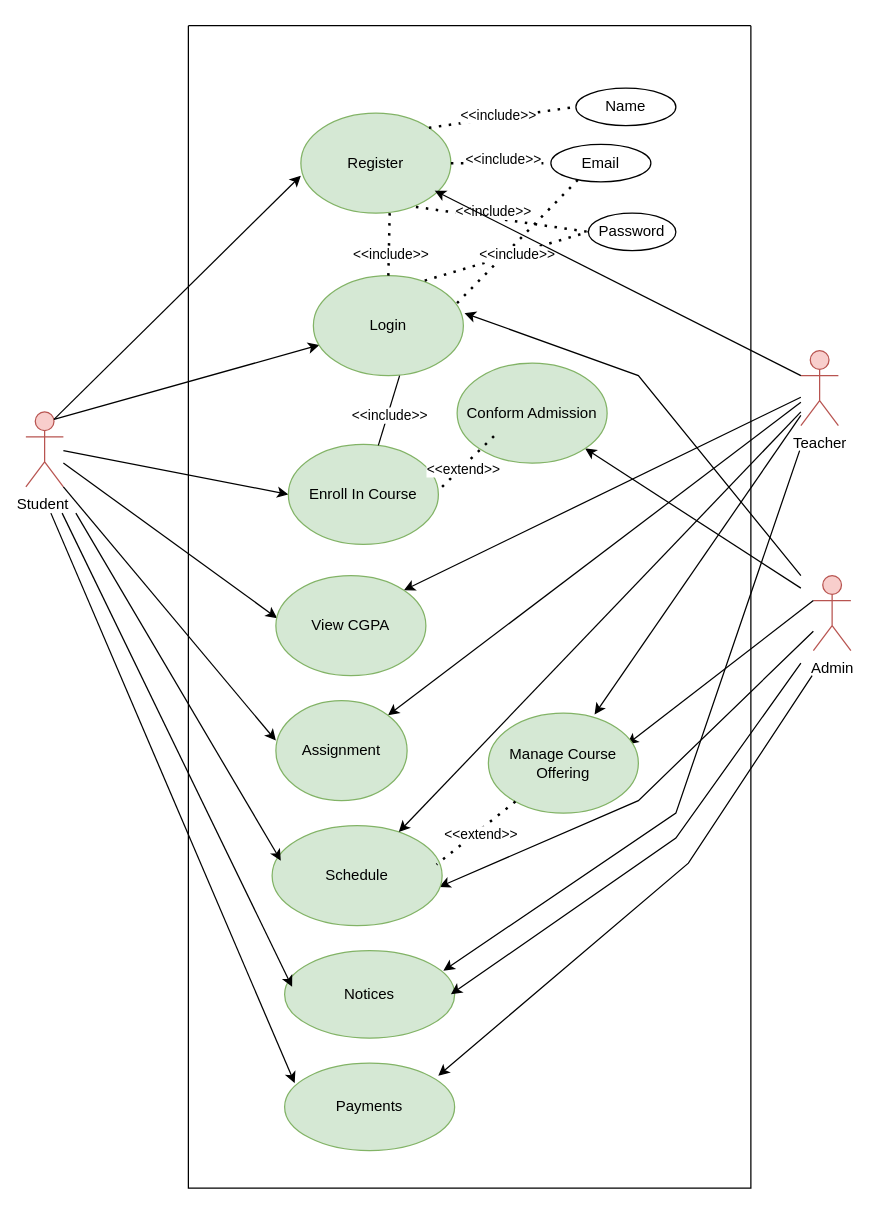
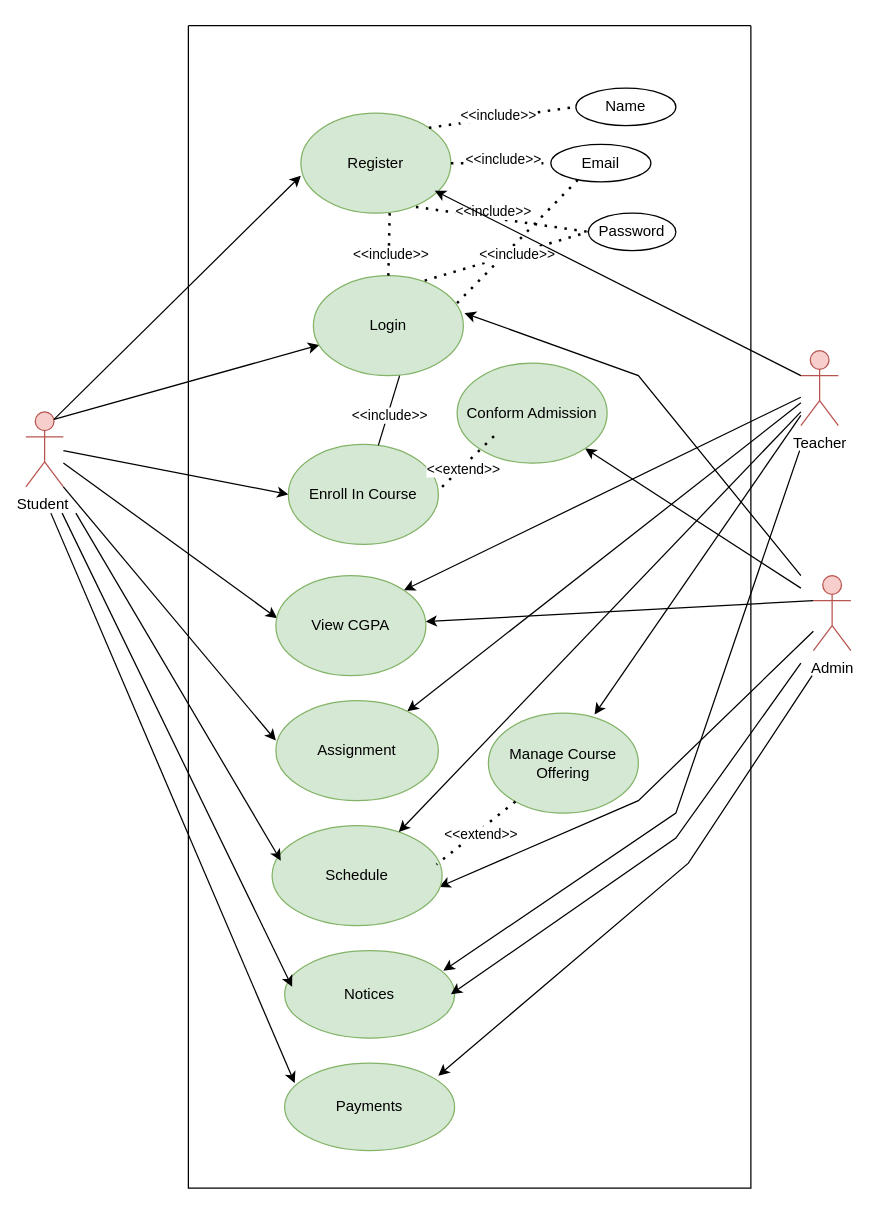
  <mxCell id="0" />
  <mxCell id="1" parent="0" />
  <mxCell id="2" value="Student&amp;nbsp;" style="shape=umlActor;verticalLabelPosition=bottom;verticalAlign=top;html=1;outlineConnect=0;fillColor=#f8cecc;strokeColor=#b85450;" parent="1" vertex="1"><mxGeometry x="20" y="329" width="30" height="60" as="geometry" /></mxCell>
  <mxCell id="3" value="Teacher" style="shape=umlActor;verticalLabelPosition=bottom;verticalAlign=top;html=1;outlineConnect=0;fillColor=#f8cecc;strokeColor=#b85450;" parent="1" vertex="1"><mxGeometry x="640" y="280" width="30" height="60" as="geometry" /></mxCell>
  <mxCell id="4" value="Admin" style="shape=umlActor;verticalLabelPosition=bottom;verticalAlign=top;html=1;outlineConnect=0;fillColor=#f8cecc;strokeColor=#b85450;" parent="1" vertex="1"><mxGeometry x="650" y="460" width="30" height="60" as="geometry" /></mxCell>
  <mxCell id="5" value="" style="endArrow=classic;html=1;rounded=0;entryX=0;entryY=0.625;entryDx=0;entryDy=0;entryPerimeter=0;exitX=0.75;exitY=0.1;exitDx=0;exitDy=0;exitPerimeter=0;" parent="1" source="2" target="28" edge="1"><mxGeometry width="50" height="50" relative="1" as="geometry"><mxPoint x="40" y="319" as="sourcePoint" /><mxPoint x="90" y="269" as="targetPoint" /></mxGeometry></mxCell>
  <mxCell id="6" value="" style="endArrow=classic;html=1;rounded=0;exitX=0.75;exitY=0.1;exitDx=0;exitDy=0;exitPerimeter=0;" parent="1" source="2" target="25" edge="1"><mxGeometry width="50" height="50" relative="1" as="geometry"><mxPoint x="30" y="330" as="sourcePoint" /><mxPoint x="80" y="280" as="targetPoint" /></mxGeometry></mxCell>
  <mxCell id="7" value="" style="endArrow=classic;html=1;rounded=0;entryX=0;entryY=0.5;entryDx=0;entryDy=0;" parent="1" target="23" edge="1"><mxGeometry width="50" height="50" relative="1" as="geometry"><mxPoint x="50" y="360" as="sourcePoint" /><mxPoint x="100" y="290" as="targetPoint" /></mxGeometry></mxCell>
  <mxCell id="8" value="" style="endArrow=classic;html=1;rounded=0;entryX=1;entryY=1;entryDx=0;entryDy=0;" parent="1" target="24" edge="1"><mxGeometry width="50" height="50" relative="1" as="geometry"><mxPoint x="640" y="470" as="sourcePoint" /><mxPoint x="390" y="410" as="targetPoint" /></mxGeometry></mxCell>
  <mxCell id="9" value="" style="endArrow=classic;html=1;rounded=0;entryX=0.008;entryY=0.425;entryDx=0;entryDy=0;entryPerimeter=0;" parent="1" source="2" target="22" edge="1"><mxGeometry width="50" height="50" relative="1" as="geometry"><mxPoint x="70" y="410" as="sourcePoint" /><mxPoint x="120" y="360" as="targetPoint" /></mxGeometry></mxCell>
- <mxCell id="10" value="" style="endArrow=classic;html=1;rounded=0;exitX=0;exitY=0.333;exitDx=0;exitDy=0;exitPerimeter=0;entryX=0.925;entryY=0.313;entryDx=0;entryDy=0;entryPerimeter=0;" parent="1" source="4" target="19" edge="1"><mxGeometry width="50" height="50" relative="1" as="geometry"><mxPoint x="560" y="520" as="sourcePoint" /><mxPoint x="610" y="470" as="targetPoint" /></mxGeometry></mxCell>
+ <mxCell id="10" value="" style="endArrow=classic;html=1;rounded=0;exitX=0;exitY=0.333;exitDx=0;exitDy=0;exitPerimeter=0;" parent="1" source="4" target="22" edge="1"><mxGeometry width="50" height="50" relative="1" as="geometry"><mxPoint x="560" y="520" as="sourcePoint" /><mxPoint x="610" y="470" as="targetPoint" /></mxGeometry></mxCell>
  <mxCell id="11" value="" style="endArrow=classic;html=1;rounded=0;" parent="1" source="3" target="17" edge="1"><mxGeometry width="50" height="50" relative="1" as="geometry"><mxPoint x="570" y="480" as="sourcePoint" /><mxPoint x="620" y="430" as="targetPoint" /></mxGeometry></mxCell>
  <mxCell id="12" value="" style="endArrow=classic;html=1;rounded=0;entryX=1;entryY=0;entryDx=0;entryDy=0;" parent="1" source="3" target="22" edge="1"><mxGeometry width="50" height="50" relative="1" as="geometry"><mxPoint x="340" y="460" as="sourcePoint" /><mxPoint x="390" y="410" as="targetPoint" /></mxGeometry></mxCell>
  <mxCell id="13" value="" style="endArrow=classic;html=1;rounded=0;entryX=0.708;entryY=0.013;entryDx=0;entryDy=0;entryPerimeter=0;" parent="1" source="3" target="19" edge="1"><mxGeometry width="50" height="50" relative="1" as="geometry"><mxPoint x="340" y="460" as="sourcePoint" /><mxPoint x="390" y="410" as="targetPoint" /></mxGeometry></mxCell>
  <mxCell id="14" value="" style="endArrow=classic;html=1;rounded=0;entryX=0.983;entryY=0.613;entryDx=0;entryDy=0;entryPerimeter=0;" parent="1" source="4" target="18" edge="1"><mxGeometry width="50" height="50" relative="1" as="geometry"><mxPoint x="340" y="450" as="sourcePoint" /><mxPoint x="390" y="400" as="targetPoint" /><Array as="points"><mxPoint x="510" y="640" /></Array></mxGeometry></mxCell>
  <mxCell id="15" value="" style="swimlane;startSize=0;" parent="1" vertex="1"><mxGeometry x="150" y="20" width="450" height="930" as="geometry" /></mxCell>
  <mxCell id="16" value="Name" style="ellipse;whiteSpace=wrap;html=1;" parent="15" vertex="1"><mxGeometry x="310" y="50" width="80" height="30" as="geometry" /></mxCell>
- <mxCell id="17" value="Assignment" style="ellipse;whiteSpace=wrap;html=1;fillColor=#d5e8d4;strokeColor=#82b366;" parent="15" vertex="1"><mxGeometry x="70" y="540" width="105" height="80" as="geometry" /></mxCell>
+ <mxCell id="17" value="Assignment" style="ellipse;whiteSpace=wrap;html=1;fillColor=#d5e8d4;strokeColor=#82b366;" parent="15" vertex="1"><mxGeometry x="70" y="540" width="130" height="80" as="geometry" /></mxCell>
  <mxCell id="18" value="Schedule" style="ellipse;whiteSpace=wrap;html=1;fillColor=#d5e8d4;strokeColor=#82b366;" parent="15" vertex="1"><mxGeometry x="67" y="640" width="136" height="80" as="geometry" /></mxCell>
  <mxCell id="19" value="Manage Course Offering" style="ellipse;whiteSpace=wrap;html=1;fillColor=#d5e8d4;strokeColor=#82b366;" parent="15" vertex="1"><mxGeometry x="240" y="550" width="120" height="80" as="geometry" /></mxCell>
  <mxCell id="20" value="" style="endArrow=none;dashed=1;html=1;dashPattern=1 3;strokeWidth=2;rounded=0;entryX=0.967;entryY=0.388;entryDx=0;entryDy=0;entryPerimeter=0;" parent="15" source="19" target="18" edge="1"><mxGeometry width="50" height="50" relative="1" as="geometry"><mxPoint x="300" y="550" as="sourcePoint" /><mxPoint x="101" y="699" as="targetPoint" /><Array as="points" /></mxGeometry></mxCell>
  <mxCell id="21" value="&amp;lt;&amp;lt;extend&amp;gt;&amp;gt;" style="edgeLabel;html=1;align=center;verticalAlign=middle;resizable=0;points=[];" parent="20" vertex="1" connectable="0"><mxGeometry x="-0.049" y="3" relative="1" as="geometry"><mxPoint as="offset" /></mxGeometry></mxCell>
  <mxCell id="22" value="View CGPA" style="ellipse;whiteSpace=wrap;html=1;fillColor=#d5e8d4;strokeColor=#82b366;" parent="15" vertex="1"><mxGeometry x="70" y="440" width="120" height="80" as="geometry" /></mxCell>
  <mxCell id="23" value="Enroll In Course" style="ellipse;whiteSpace=wrap;html=1;fillColor=#d5e8d4;strokeColor=#82b366;" parent="15" vertex="1"><mxGeometry x="80" y="335" width="120" height="80" as="geometry" /></mxCell>
  <mxCell id="24" value="Conform Admission" style="ellipse;whiteSpace=wrap;html=1;fillColor=#d5e8d4;strokeColor=#82b366;" parent="15" vertex="1"><mxGeometry x="215" y="270" width="120" height="80" as="geometry" /></mxCell>
  <mxCell id="25" value="Login" style="ellipse;whiteSpace=wrap;html=1;fillColor=#d5e8d4;strokeColor=#82b366;" parent="15" vertex="1"><mxGeometry x="100" y="200" width="120" height="80" as="geometry" /></mxCell>
  <mxCell id="26" value="" style="endArrow=none;html=1;rounded=0;entryX=0.575;entryY=1;entryDx=0;entryDy=0;entryPerimeter=0;" parent="15" source="23" target="25" edge="1"><mxGeometry width="50" height="50" relative="1" as="geometry"><mxPoint x="200" y="430" as="sourcePoint" /><mxPoint x="250" y="380" as="targetPoint" /></mxGeometry></mxCell>
  <mxCell id="27" value="&amp;lt;&amp;lt;include&amp;gt;&amp;gt;" style="edgeLabel;html=1;align=center;verticalAlign=middle;resizable=0;points=[];" parent="26" vertex="1" connectable="0"><mxGeometry x="-0.113" y="-1" relative="1" as="geometry"><mxPoint as="offset" /></mxGeometry></mxCell>
  <mxCell id="28" value="Register" style="ellipse;whiteSpace=wrap;html=1;fillColor=#d5e8d4;strokeColor=#82b366;" parent="15" vertex="1"><mxGeometry x="90" y="70" width="120" height="80" as="geometry" /></mxCell>
  <mxCell id="29" value="" style="endArrow=none;dashed=1;html=1;dashPattern=1 3;strokeWidth=2;rounded=0;entryX=0.592;entryY=1;entryDx=0;entryDy=0;exitX=0.5;exitY=0;exitDx=0;exitDy=0;entryPerimeter=0;" parent="15" source="25" target="28" edge="1"><mxGeometry width="50" height="50" relative="1" as="geometry"><mxPoint x="200" y="430" as="sourcePoint" /><mxPoint x="250" y="380" as="targetPoint" /></mxGeometry></mxCell>
  <mxCell id="30" value="&amp;lt;&amp;lt;include&amp;gt;&amp;gt;" style="edgeLabel;html=1;align=center;verticalAlign=middle;resizable=0;points=[];" parent="29" vertex="1" connectable="0"><mxGeometry x="-0.291" y="-1" relative="1" as="geometry"><mxPoint as="offset" /></mxGeometry></mxCell>
  <mxCell id="31" value="Email" style="ellipse;whiteSpace=wrap;html=1;" parent="15" vertex="1"><mxGeometry x="290" y="95" width="80" height="30" as="geometry" /></mxCell>
  <mxCell id="32" value="Password" style="ellipse;whiteSpace=wrap;html=1;" parent="15" vertex="1"><mxGeometry x="320" y="150" width="70" height="30" as="geometry" /></mxCell>
  <mxCell id="33" value="" style="endArrow=none;dashed=1;html=1;dashPattern=1 3;strokeWidth=2;rounded=0;entryX=0;entryY=0.5;entryDx=0;entryDy=0;exitX=1;exitY=0;exitDx=0;exitDy=0;" parent="15" source="28" target="16" edge="1"><mxGeometry width="50" height="50" relative="1" as="geometry"><mxPoint x="220" y="150" as="sourcePoint" /><mxPoint x="221" y="100" as="targetPoint" /></mxGeometry></mxCell>
  <mxCell id="34" value="&amp;lt;&amp;lt;include&amp;gt;&amp;gt;" style="edgeLabel;html=1;align=center;verticalAlign=middle;resizable=0;points=[];" parent="33" vertex="1" connectable="0"><mxGeometry x="-0.291" y="-1" relative="1" as="geometry"><mxPoint x="13" y="-5" as="offset" /></mxGeometry></mxCell>
  <mxCell id="35" value="" style="endArrow=none;dashed=1;html=1;dashPattern=1 3;strokeWidth=2;rounded=0;entryX=0;entryY=0.5;entryDx=0;entryDy=0;exitX=1;exitY=0.5;exitDx=0;exitDy=0;exitPerimeter=0;" parent="15" source="28" target="31" edge="1"><mxGeometry width="50" height="50" relative="1" as="geometry"><mxPoint x="167" y="132" as="sourcePoint" /><mxPoint x="265" y="125" as="targetPoint" /></mxGeometry></mxCell>
  <mxCell id="36" value="&amp;lt;&amp;lt;include&amp;gt;&amp;gt;" style="edgeLabel;html=1;align=center;verticalAlign=middle;resizable=0;points=[];" parent="35" vertex="1" connectable="0"><mxGeometry x="-0.291" y="-1" relative="1" as="geometry"><mxPoint x="13" y="-5" as="offset" /></mxGeometry></mxCell>
  <mxCell id="37" value="" style="endArrow=none;dashed=1;html=1;dashPattern=1 3;strokeWidth=2;rounded=0;entryX=0;entryY=0.5;entryDx=0;entryDy=0;exitX=0.767;exitY=0.938;exitDx=0;exitDy=0;exitPerimeter=0;" parent="15" source="28" target="32" edge="1"><mxGeometry width="50" height="50" relative="1" as="geometry"><mxPoint x="240" y="220" as="sourcePoint" /><mxPoint x="310" y="220" as="targetPoint" /></mxGeometry></mxCell>
  <mxCell id="38" value="&amp;lt;&amp;lt;include&amp;gt;&amp;gt;" style="edgeLabel;html=1;align=center;verticalAlign=middle;resizable=0;points=[];" parent="37" vertex="1" connectable="0"><mxGeometry x="-0.291" y="-1" relative="1" as="geometry"><mxPoint x="13" y="-5" as="offset" /></mxGeometry></mxCell>
  <mxCell id="39" value="" style="endArrow=none;dashed=1;html=1;dashPattern=1 3;strokeWidth=2;rounded=0;entryX=0;entryY=0.5;entryDx=0;entryDy=0;exitX=0.742;exitY=0.05;exitDx=0;exitDy=0;exitPerimeter=0;" parent="15" source="25" target="32" edge="1"><mxGeometry width="50" height="50" relative="1" as="geometry"><mxPoint x="210" y="200" as="sourcePoint" /><mxPoint x="280" y="200" as="targetPoint" /></mxGeometry></mxCell>
  <mxCell id="40" value="" style="endArrow=none;dashed=1;html=1;dashPattern=1 3;strokeWidth=2;rounded=0;entryX=0.275;entryY=0.933;entryDx=0;entryDy=0;exitX=0.958;exitY=0.275;exitDx=0;exitDy=0;exitPerimeter=0;entryPerimeter=0;" parent="15" source="25" target="31" edge="1"><mxGeometry width="50" height="50" relative="1" as="geometry"><mxPoint x="220" y="210" as="sourcePoint" /><mxPoint x="300" y="226.99" as="targetPoint" /></mxGeometry></mxCell>
  <mxCell id="41" value="&amp;lt;&amp;lt;include&amp;gt;&amp;gt;" style="edgeLabel;html=1;align=center;verticalAlign=middle;resizable=0;points=[];" parent="40" vertex="1" connectable="0"><mxGeometry x="-0.291" y="-1" relative="1" as="geometry"><mxPoint x="13" y="-5" as="offset" /></mxGeometry></mxCell>
  <mxCell id="42" value="" style="endArrow=none;dashed=1;html=1;dashPattern=1 3;strokeWidth=2;rounded=0;entryX=0.2;entryY=0.963;entryDx=0;entryDy=0;exitX=0.958;exitY=0.688;exitDx=0;exitDy=0;entryPerimeter=0;exitPerimeter=0;" parent="15" edge="1"><mxGeometry width="50" height="50" relative="1" as="geometry"><mxPoint x="202.98" y="369.0" as="sourcePoint" /><mxPoint x="247.02" y="326.0" as="targetPoint" /></mxGeometry></mxCell>
  <mxCell id="43" value="&amp;lt;&amp;lt;extend&amp;gt;&amp;gt;" style="edgeLabel;html=1;align=center;verticalAlign=middle;resizable=0;points=[];" parent="42" vertex="1" connectable="0"><mxGeometry x="-0.291" y="-1" relative="1" as="geometry"><mxPoint as="offset" /></mxGeometry></mxCell>
  <mxCell id="44" value="Notices" style="ellipse;whiteSpace=wrap;html=1;fillColor=#d5e8d4;strokeColor=#82b366;" parent="15" vertex="1"><mxGeometry x="77" y="740" width="136" height="70" as="geometry" /></mxCell>
  <mxCell id="45" value="Payments" style="ellipse;whiteSpace=wrap;html=1;fillColor=#d5e8d4;strokeColor=#82b366;" parent="15" vertex="1"><mxGeometry x="77" y="830" width="136" height="70" as="geometry" /></mxCell>
  <mxCell id="46" value="" style="endArrow=classic;html=1;rounded=0;entryX=0.925;entryY=0.313;entryDx=0;entryDy=0;entryPerimeter=0;" parent="15" edge="1"><mxGeometry width="50" height="50" relative="1" as="geometry"><mxPoint x="490" y="510" as="sourcePoint" /><mxPoint x="210" y="775" as="targetPoint" /><Array as="points"><mxPoint x="390" y="650" /></Array></mxGeometry></mxCell>
  <mxCell id="47" value="" style="endArrow=classic;html=1;rounded=0;exitX=0;exitY=0.333;exitDx=0;exitDy=0;exitPerimeter=0;entryX=0.934;entryY=0.229;entryDx=0;entryDy=0;entryPerimeter=0;" parent="15" target="44" edge="1"><mxGeometry width="50" height="50" relative="1" as="geometry"><mxPoint x="489" y="340" as="sourcePoint" /><mxPoint x="350" y="465" as="targetPoint" /><Array as="points"><mxPoint x="390" y="630" /></Array></mxGeometry></mxCell>
  <mxCell id="48" value="" style="endArrow=classic;html=1;rounded=0;exitX=0;exitY=0.333;exitDx=0;exitDy=0;exitPerimeter=0;entryX=0.904;entryY=0.143;entryDx=0;entryDy=0;entryPerimeter=0;" parent="15" target="45" edge="1"><mxGeometry width="50" height="50" relative="1" as="geometry"><mxPoint x="499" y="520" as="sourcePoint" /><mxPoint x="360" y="645" as="targetPoint" /><Array as="points"><mxPoint x="400" y="670" /></Array></mxGeometry></mxCell>
  <mxCell id="49" value="" style="endArrow=classic;html=1;rounded=0;entryX=0.892;entryY=0.775;entryDx=0;entryDy=0;entryPerimeter=0;exitX=0;exitY=0.333;exitDx=0;exitDy=0;exitPerimeter=0;" parent="1" source="3" target="28" edge="1"><mxGeometry width="50" height="50" relative="1" as="geometry"><mxPoint x="618" y="370" as="sourcePoint" /><mxPoint x="320" y="458" as="targetPoint" /></mxGeometry></mxCell>
  <mxCell id="50" value="" style="endArrow=classic;html=1;rounded=0;entryX=1.008;entryY=0.375;entryDx=0;entryDy=0;entryPerimeter=0;" parent="1" target="25" edge="1"><mxGeometry width="50" height="50" relative="1" as="geometry"><mxPoint x="640" y="460" as="sourcePoint" /><mxPoint x="340" y="544" as="targetPoint" /><Array as="points"><mxPoint x="510" y="300" /></Array></mxGeometry></mxCell>
  <mxCell id="51" value="" style="endArrow=classic;html=1;rounded=0;entryX=0;entryY=0.4;entryDx=0;entryDy=0;entryPerimeter=0;" parent="1" target="17" edge="1"><mxGeometry width="50" height="50" relative="1" as="geometry"><mxPoint x="50" y="389" as="sourcePoint" /><mxPoint x="221" y="513" as="targetPoint" /></mxGeometry></mxCell>
  <mxCell id="52" value="" style="endArrow=classic;html=1;rounded=0;exitX=0;exitY=0.333;exitDx=0;exitDy=0;exitPerimeter=0;" parent="1" target="18" edge="1"><mxGeometry width="50" height="50" relative="1" as="geometry"><mxPoint x="640" y="329" as="sourcePoint" /><mxPoint x="501" y="454" as="targetPoint" /></mxGeometry></mxCell>
  <mxCell id="53" value="" style="endArrow=classic;html=1;rounded=0;exitX=0;exitY=0.333;exitDx=0;exitDy=0;exitPerimeter=0;entryX=0.044;entryY=0.414;entryDx=0;entryDy=0;entryPerimeter=0;" parent="1" target="44" edge="1"><mxGeometry width="50" height="50" relative="1" as="geometry"><mxPoint x="49" y="410" as="sourcePoint" /><mxPoint x="-90" y="535" as="targetPoint" /></mxGeometry></mxCell>
  <mxCell id="54" value="" style="endArrow=classic;html=1;rounded=0;exitX=0;exitY=0.333;exitDx=0;exitDy=0;exitPerimeter=0;entryX=0.059;entryY=0.229;entryDx=0;entryDy=0;entryPerimeter=0;" parent="1" target="45" edge="1"><mxGeometry width="50" height="50" relative="1" as="geometry"><mxPoint x="40" y="410" as="sourcePoint" /><mxPoint x="224" y="789" as="targetPoint" /></mxGeometry></mxCell>
  <mxCell id="55" value="" style="endArrow=classic;html=1;rounded=0;exitX=0;exitY=0.333;exitDx=0;exitDy=0;exitPerimeter=0;entryX=0.051;entryY=0.35;entryDx=0;entryDy=0;entryPerimeter=0;" parent="1" target="18" edge="1"><mxGeometry width="50" height="50" relative="1" as="geometry"><mxPoint x="60" y="410" as="sourcePoint" /><mxPoint x="244" y="789" as="targetPoint" /></mxGeometry></mxCell>
